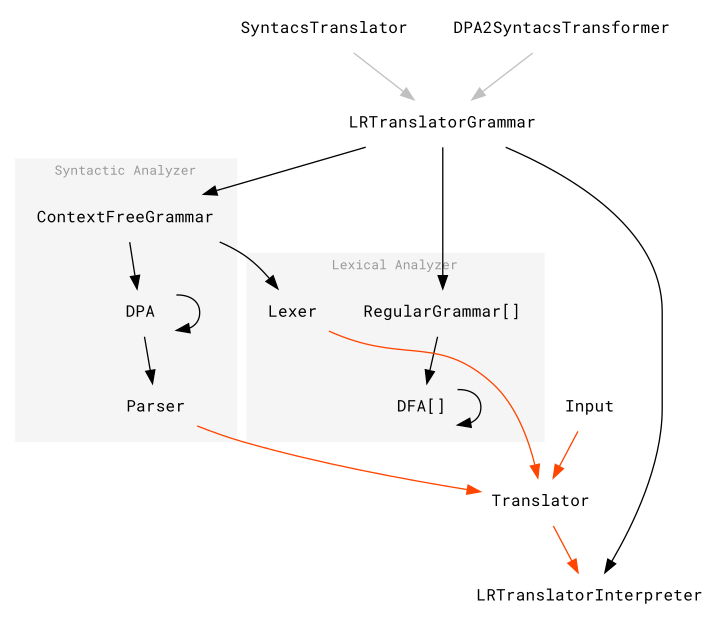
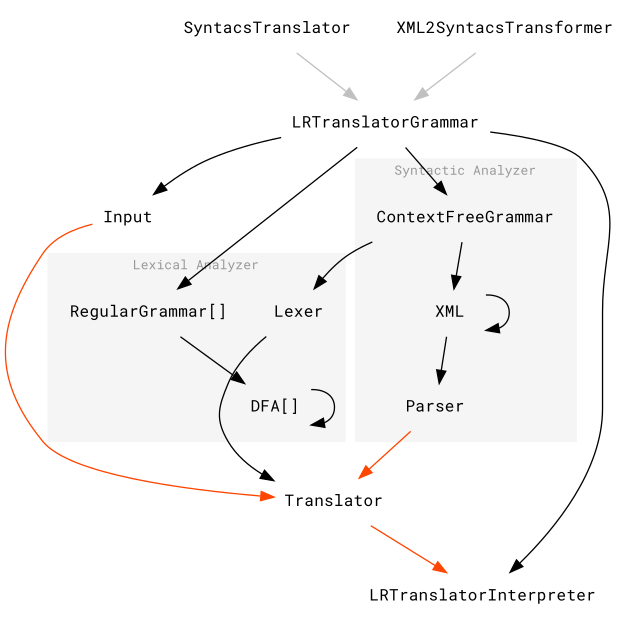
  digraph {
    fontname="Roboto Mono"
    rankdir=TB
    node [fontname="Roboto Mono" fontsize=12 shape=plaintext]
    edge [fontname="Roboto Mono"]
    n1 [label="RegularGrammar[]"]
    n2 [label="DFA[]"]
    n3 [label=Lexer]
    n4 [label=ContextFreeGrammar]
-   n5 [label=DPA]
+   n5 [label=XML]
    n6 [label=Parser]
    n7 [label=Translator]
    n8 [label=SyntacsTranslator]
    n9 [label=LRTranslatorGrammar]
    n10 [label=LRTranslatorInterpreter]
    n11 [label=Input]
-   n12 [label=DPA2SyntacsTransformer]
+   n12 [label=XML2SyntacsTransformer]
    subgraph cluster_1 {
      color=whitesmoke
      fontcolor=gray60
      fontsize=10
      label="Lexical Analyzer"
      style=filled
      n1
      n2
      n3
    }
    subgraph cluster_2 {
      color=whitesmoke
      fontcolor=gray60
      fontsize=10
      label="Syntactic Analyzer"
      style=filled
      n4
      n5
      n6
    }
    n1 -> n2
    n2 -> n2
-   n3 -> n7 [color=orangered]
+   n3 -> n7 [color=black]
    n4 -> n3
    n4 -> n5
    n5 -> n5
    n5 -> n6
    n6 -> n7 [color=orangered]
    n7 -> n10 [color=orangered]
    n8 -> n9 [color=gray]
    n9 -> n1
    n9 -> n4
    n9 -> n10
+   n9 -> n11
    n11 -> n7 [color=orangered]
    n12 -> n9 [color=gray]
  }
